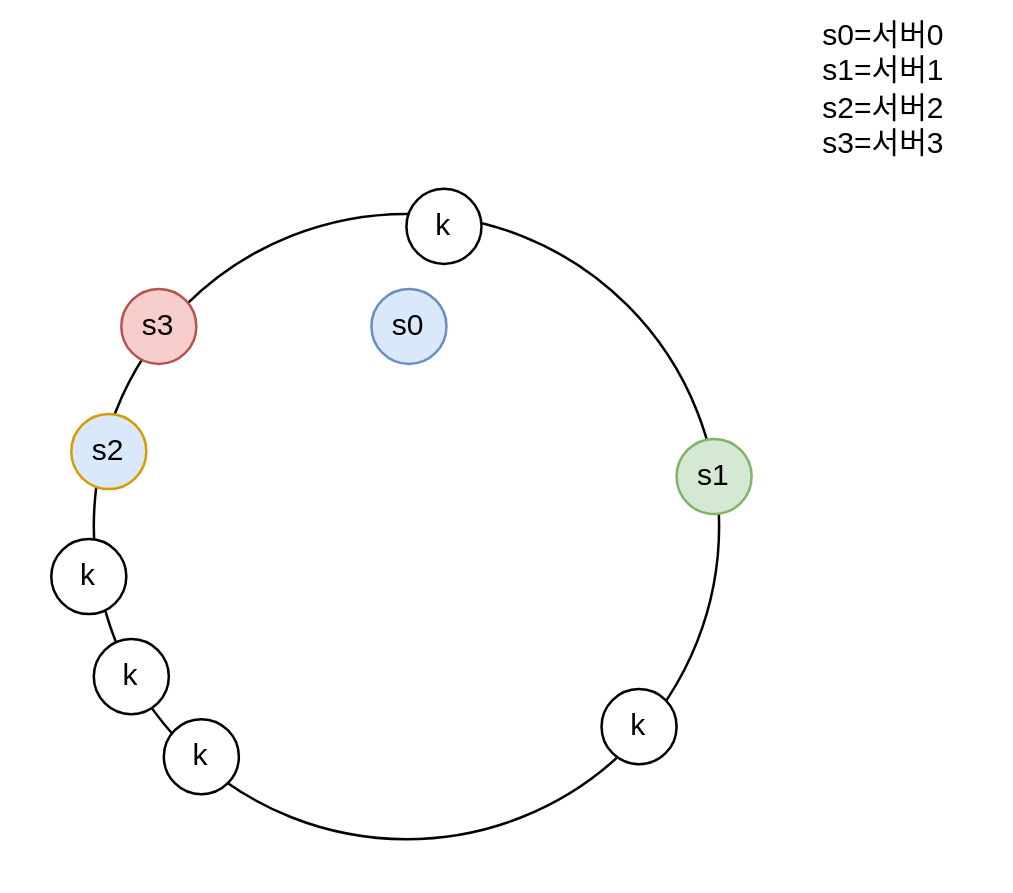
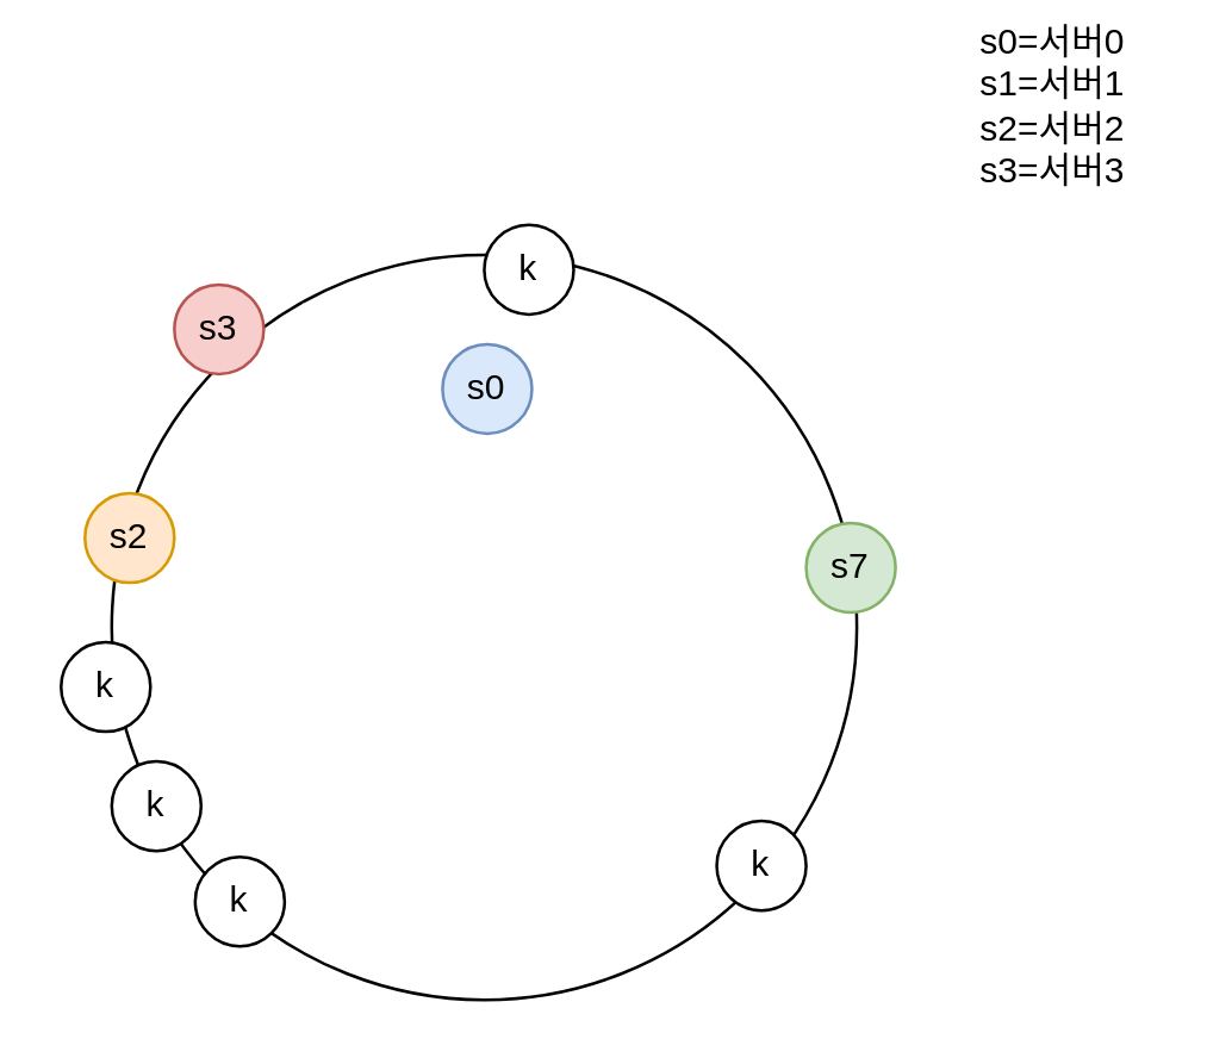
  <mxCell id="0" />
  <mxCell id="1" parent="0" />
  <mxCell id="2" value="" style="ellipse;whiteSpace=wrap;html=1;fillColor=none;" vertex="1" parent="1"><mxGeometry x="37" y="85" width="250" height="250" as="geometry" /></mxCell>
- <mxCell id="3" value="s1" style="ellipse;whiteSpace=wrap;html=1;fillColor=#d5e8d4;strokeColor=#82b366;" vertex="1" parent="1"><mxGeometry x="270" y="175" width="30" height="30" as="geometry" /></mxCell>
- <mxCell id="4" value="s2" style="ellipse;whiteSpace=wrap;html=1;fillColor=#dae8fc;strokeColor=#d79b00;" vertex="1" parent="1"><mxGeometry x="28" y="165" width="30" height="30" as="geometry" /></mxCell>
- <mxCell id="5" value="s3" style="ellipse;whiteSpace=wrap;html=1;fillColor=#f8cecc;strokeColor=#b85450;" vertex="1" parent="1"><mxGeometry x="48" y="115" width="30" height="30" as="geometry" /></mxCell>
+ <mxCell id="3" value="s7" style="ellipse;whiteSpace=wrap;html=1;fillColor=#d5e8d4;strokeColor=#82b366;" vertex="1" parent="1"><mxGeometry x="270" y="175" width="30" height="30" as="geometry" /></mxCell>
+ <mxCell id="4" value="s2" style="ellipse;whiteSpace=wrap;html=1;fillColor=#ffe6cc;strokeColor=#d79b00;" vertex="1" parent="1"><mxGeometry x="28" y="165" width="30" height="30" as="geometry" /></mxCell>
+ <mxCell id="5" value="s3" style="ellipse;whiteSpace=wrap;html=1;fillColor=#f8cecc;strokeColor=#b85450;" vertex="1" parent="1"><mxGeometry x="58" y="95" width="30" height="30" as="geometry" /></mxCell>
  <mxCell id="6" value="s0" style="ellipse;whiteSpace=wrap;html=1;fillColor=#dae8fc;strokeColor=#6c8ebf;" vertex="1" parent="1"><mxGeometry x="148" y="115" width="30" height="30" as="geometry" /></mxCell>
  <mxCell id="7" value="s0=서버0&lt;div&gt;s1=서버1&lt;/div&gt;&lt;div&gt;s2=서버2&lt;/div&gt;&lt;div&gt;s3=서버3&lt;/div&gt;" style="text;html=1;align=center;verticalAlign=middle;whiteSpace=wrap;rounded=0;" vertex="1" parent="1"><mxGeometry x="323" y="20" width="60" height="30" as="geometry" /></mxCell>
  <mxCell id="8" value="k" style="ellipse;whiteSpace=wrap;html=1;" vertex="1" parent="1"><mxGeometry x="20" y="215" width="30" height="30" as="geometry" /></mxCell>
  <mxCell id="9" value="k" style="ellipse;whiteSpace=wrap;html=1;" vertex="1" parent="1"><mxGeometry x="37" y="255" width="30" height="30" as="geometry" /></mxCell>
  <mxCell id="10" value="k" style="ellipse;whiteSpace=wrap;html=1;" vertex="1" parent="1"><mxGeometry x="65" y="287" width="30" height="30" as="geometry" /></mxCell>
  <mxCell id="11" value="k" style="ellipse;whiteSpace=wrap;html=1;" vertex="1" parent="1"><mxGeometry x="240" y="275" width="30" height="30" as="geometry" /></mxCell>
  <mxCell id="12" value="k" style="ellipse;whiteSpace=wrap;html=1;" vertex="1" parent="1"><mxGeometry x="162" y="75" width="30" height="30" as="geometry" /></mxCell>
